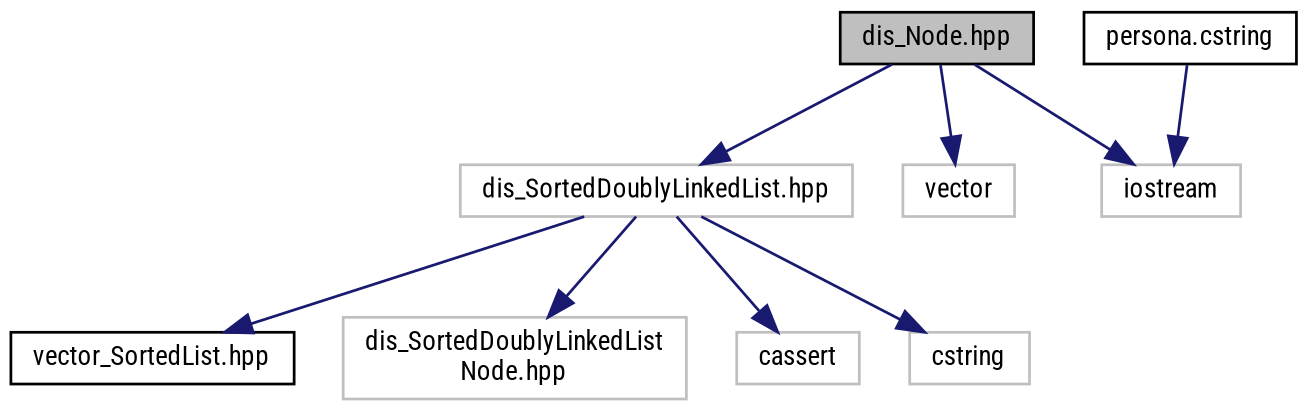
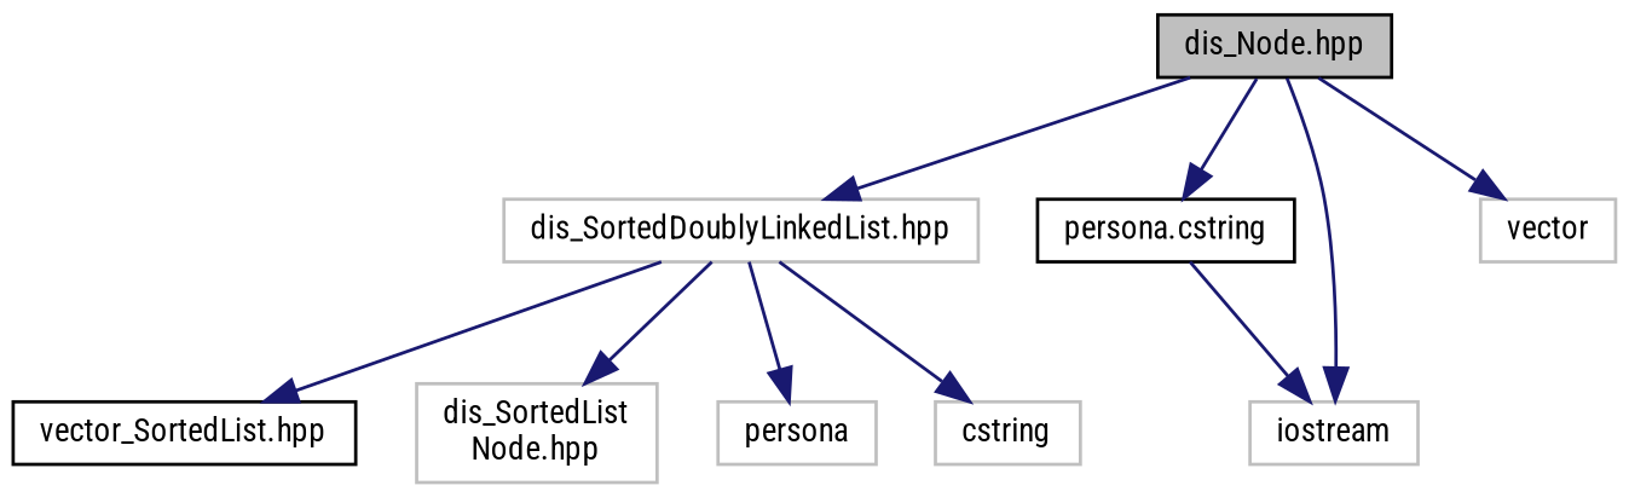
  digraph {
    fontname="Roboto Condensed"
    node [color=grey75 fillcolor=white fontname="Roboto Condensed" fontsize=10 shape=record style=filled]
    edge [color=midnightblue fontname="Roboto Condensed" fontsize=10 labelfontname=Helvetica labelfontsize=10 style=solid]
    n1 [color=black fillcolor=grey75 fontcolor=black height=0.2 label="dis_Node.hpp" width=0.4]
    n2 [height=0.2 label="dis_SortedDoublyLinkedList.hpp" width=0.4]
    n3 [color=black height=0.2 label="persona.cstring" width=0.4]
    n4 [height=0.2 label=iostream width=0.4]
    n5 [height=0.2 label=vector width=0.4]
    n6 [color=black height=0.2 label="vector_SortedList.hpp" width=0.4]
-   n7 [height=0.2 label="dis_SortedDoublyLinkedList\lNode.hpp" width=0.4]
-   n8 [height=0.2 label=cassert width=0.4]
+   n7 [height=0.2 label="dis_SortedList\lNode.hpp" width=0.4]
+   n8 [height=0.2 label=persona width=0.4]
    n9 [height=0.2 label=cstring width=0.4]
    n1 -> n2
+   n1 -> n3
    n1 -> n4
    n1 -> n5
    n2 -> n6
    n2 -> n7
    n2 -> n8
    n2 -> n9
    n3 -> n4
  }
